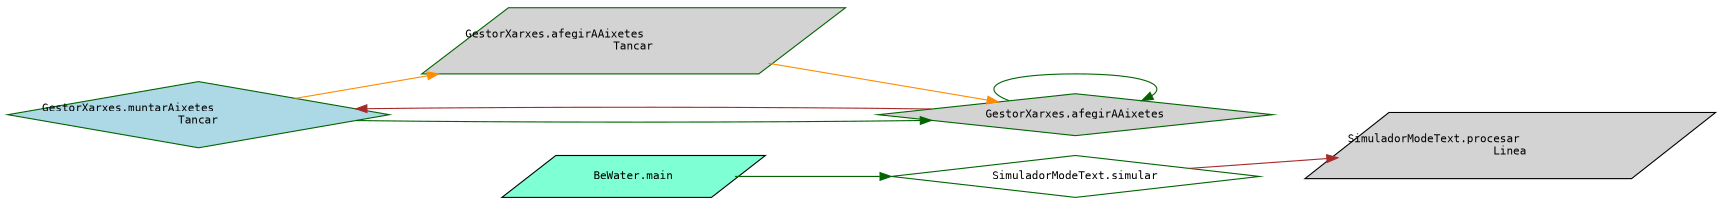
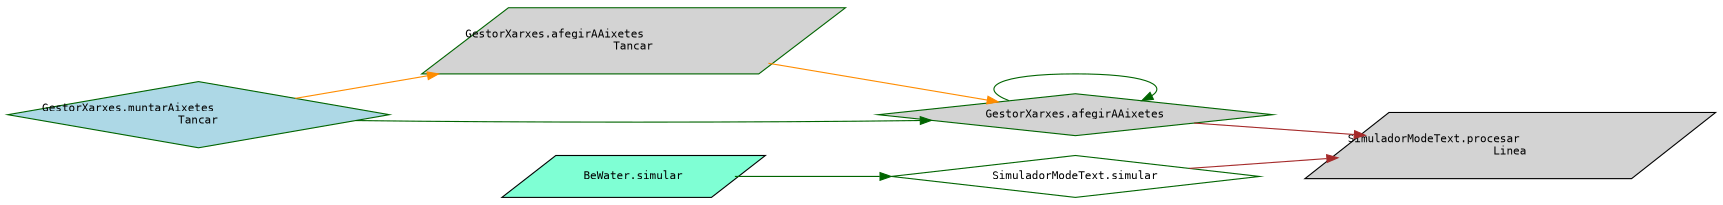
  digraph {
    fontname="DejaVu Sans Mono"
    rankdir=RL
    node [color=darkgreen fillcolor=lightgrey fontname="DejaVu Sans Mono" fontsize=10 shape=diamond style=filled]
    edge [color=darkgreen dir=back fontname="DejaVu Sans Mono" fontsize=10 labelfontname=Helvetica labelfontsize=10 style=solid]
    n1 [fontcolor=black height=0.2 label="GestorXarxes.afegirAAixetes" width=0.4]
    n2 [height=0.2 label="GestorXarxes.afegirAAixetes\lTancar" shape=parallelogram width=0.4]
    n3 [fillcolor=lightblue height=0.2 label="GestorXarxes.muntarAixetes\lTancar" width=0.4]
    n4 [color=black height=0.2 label="SimuladorModeText.procesar\lLinea" shape=parallelogram width=0.4]
    n5 [fillcolor=white height=0.2 label="SimuladorModeText.simular" width=0.4]
-   n6 [color=black fillcolor=aquamarine height=0.2 label="BeWater.main" shape=parallelogram width=0.4]
+   n6 [color=black fillcolor=aquamarine height=0.2 label="BeWater.simular" shape=parallelogram width=0.4]
    n1 -> n1
    n1 -> n2 [color=darkorange]
    n1 -> n3
    n2 -> n3 [color=darkorange]
-   n3 -> n1 [color=brown]
+   n4 -> n1 [color=brown]
    n4 -> n5 [color=brown]
    n5 -> n6
  }
